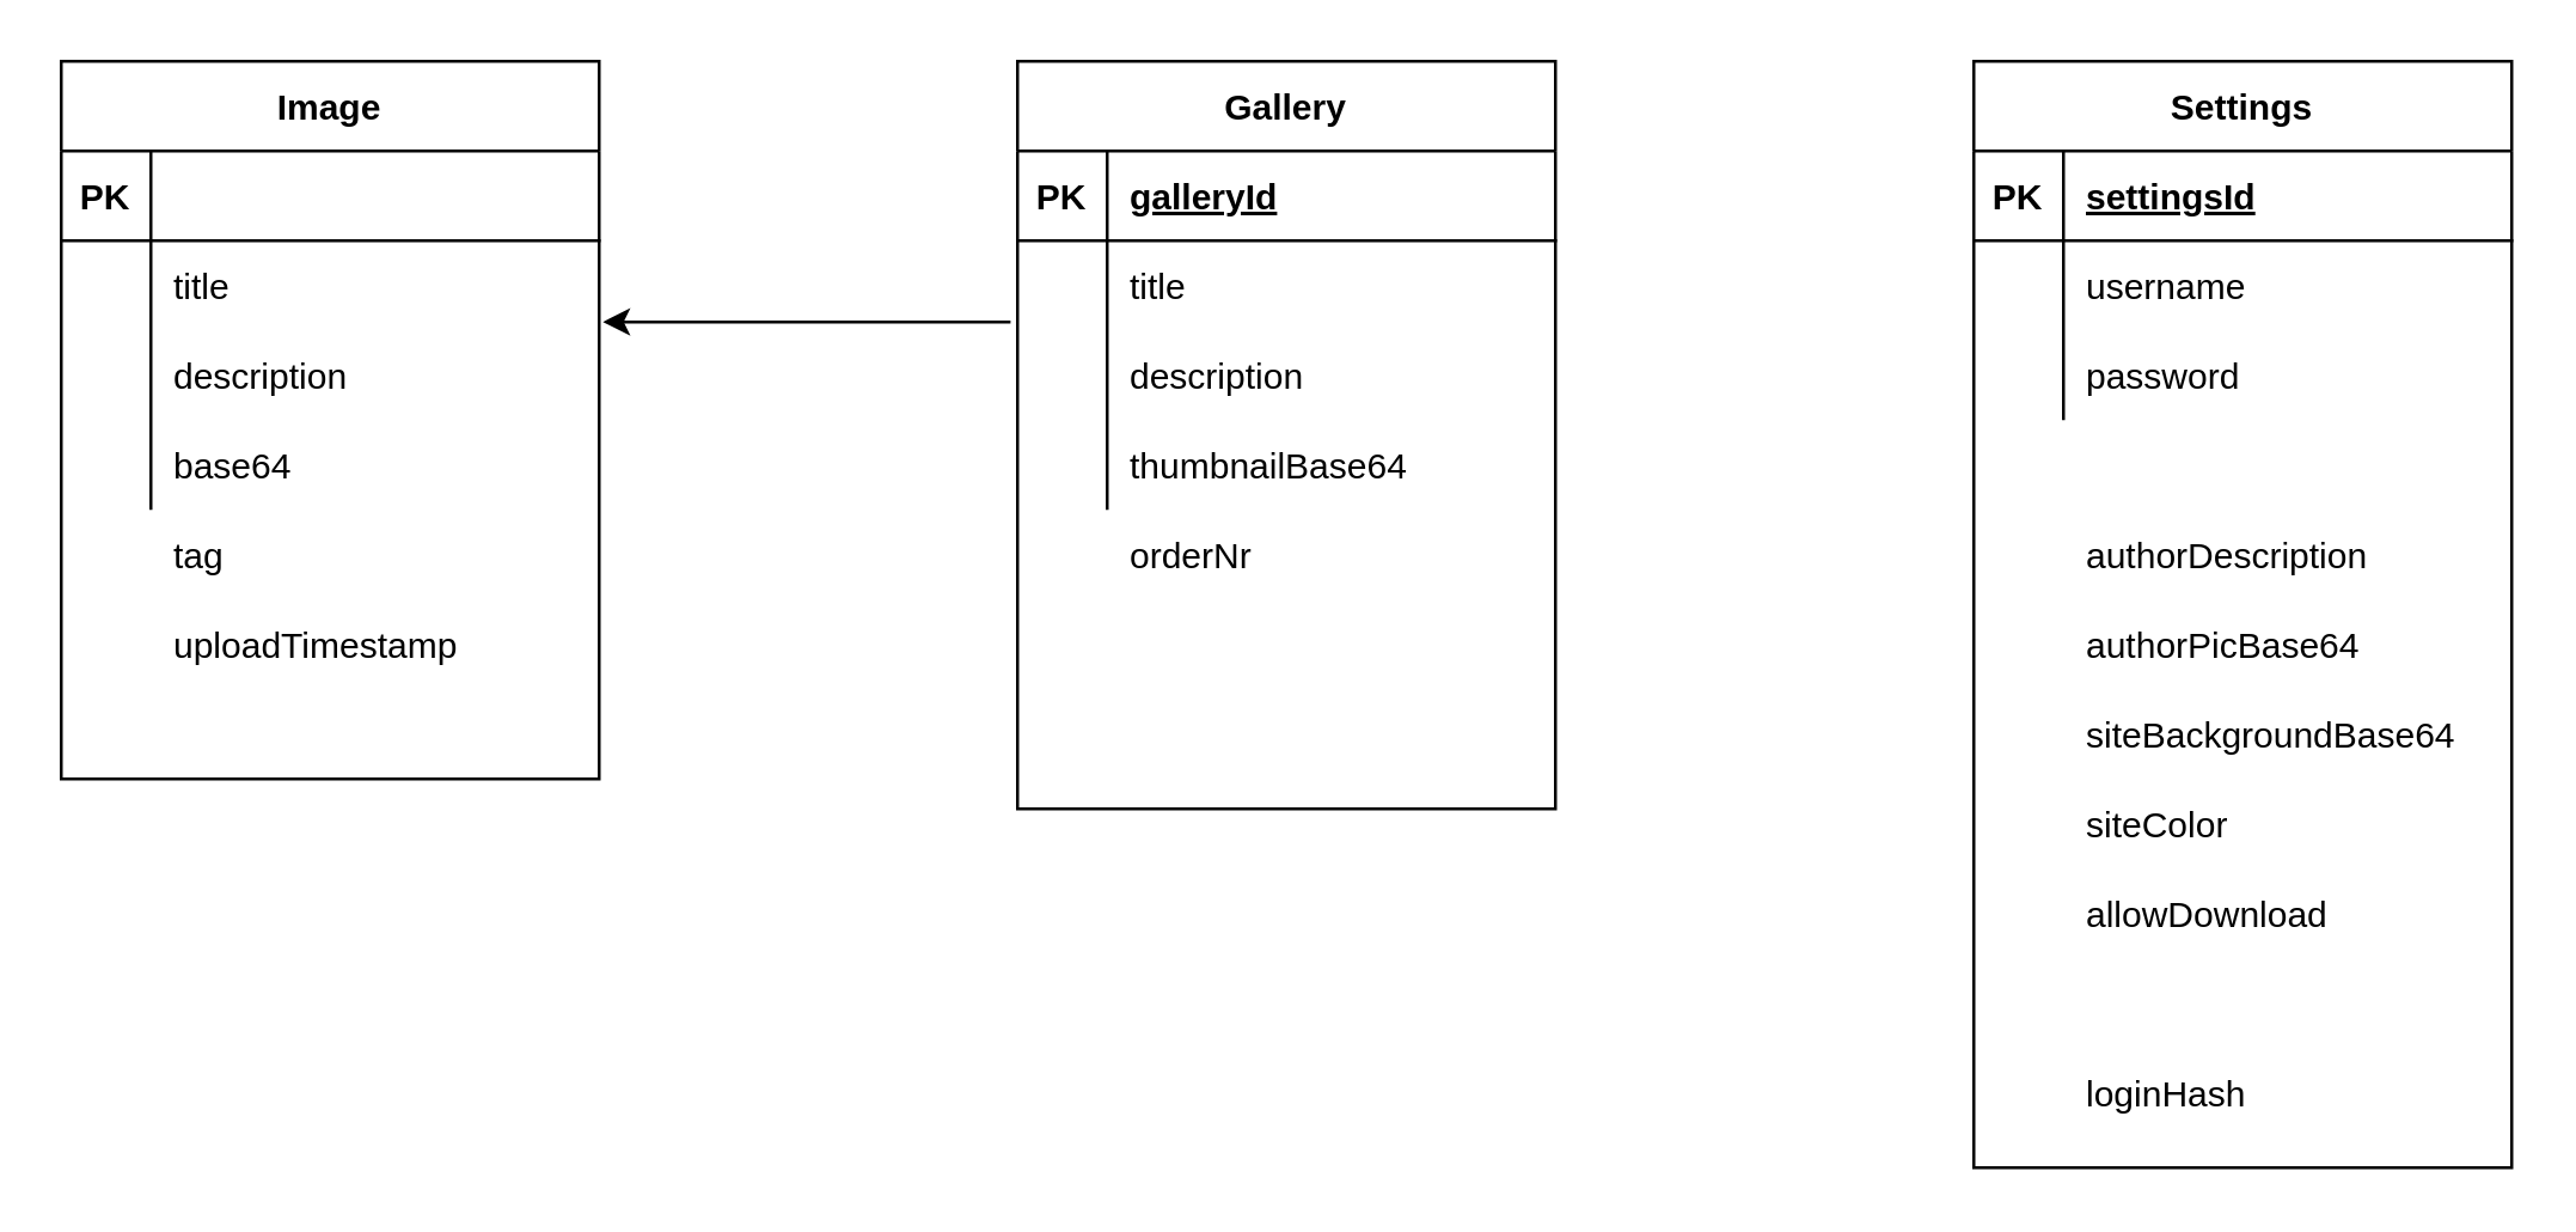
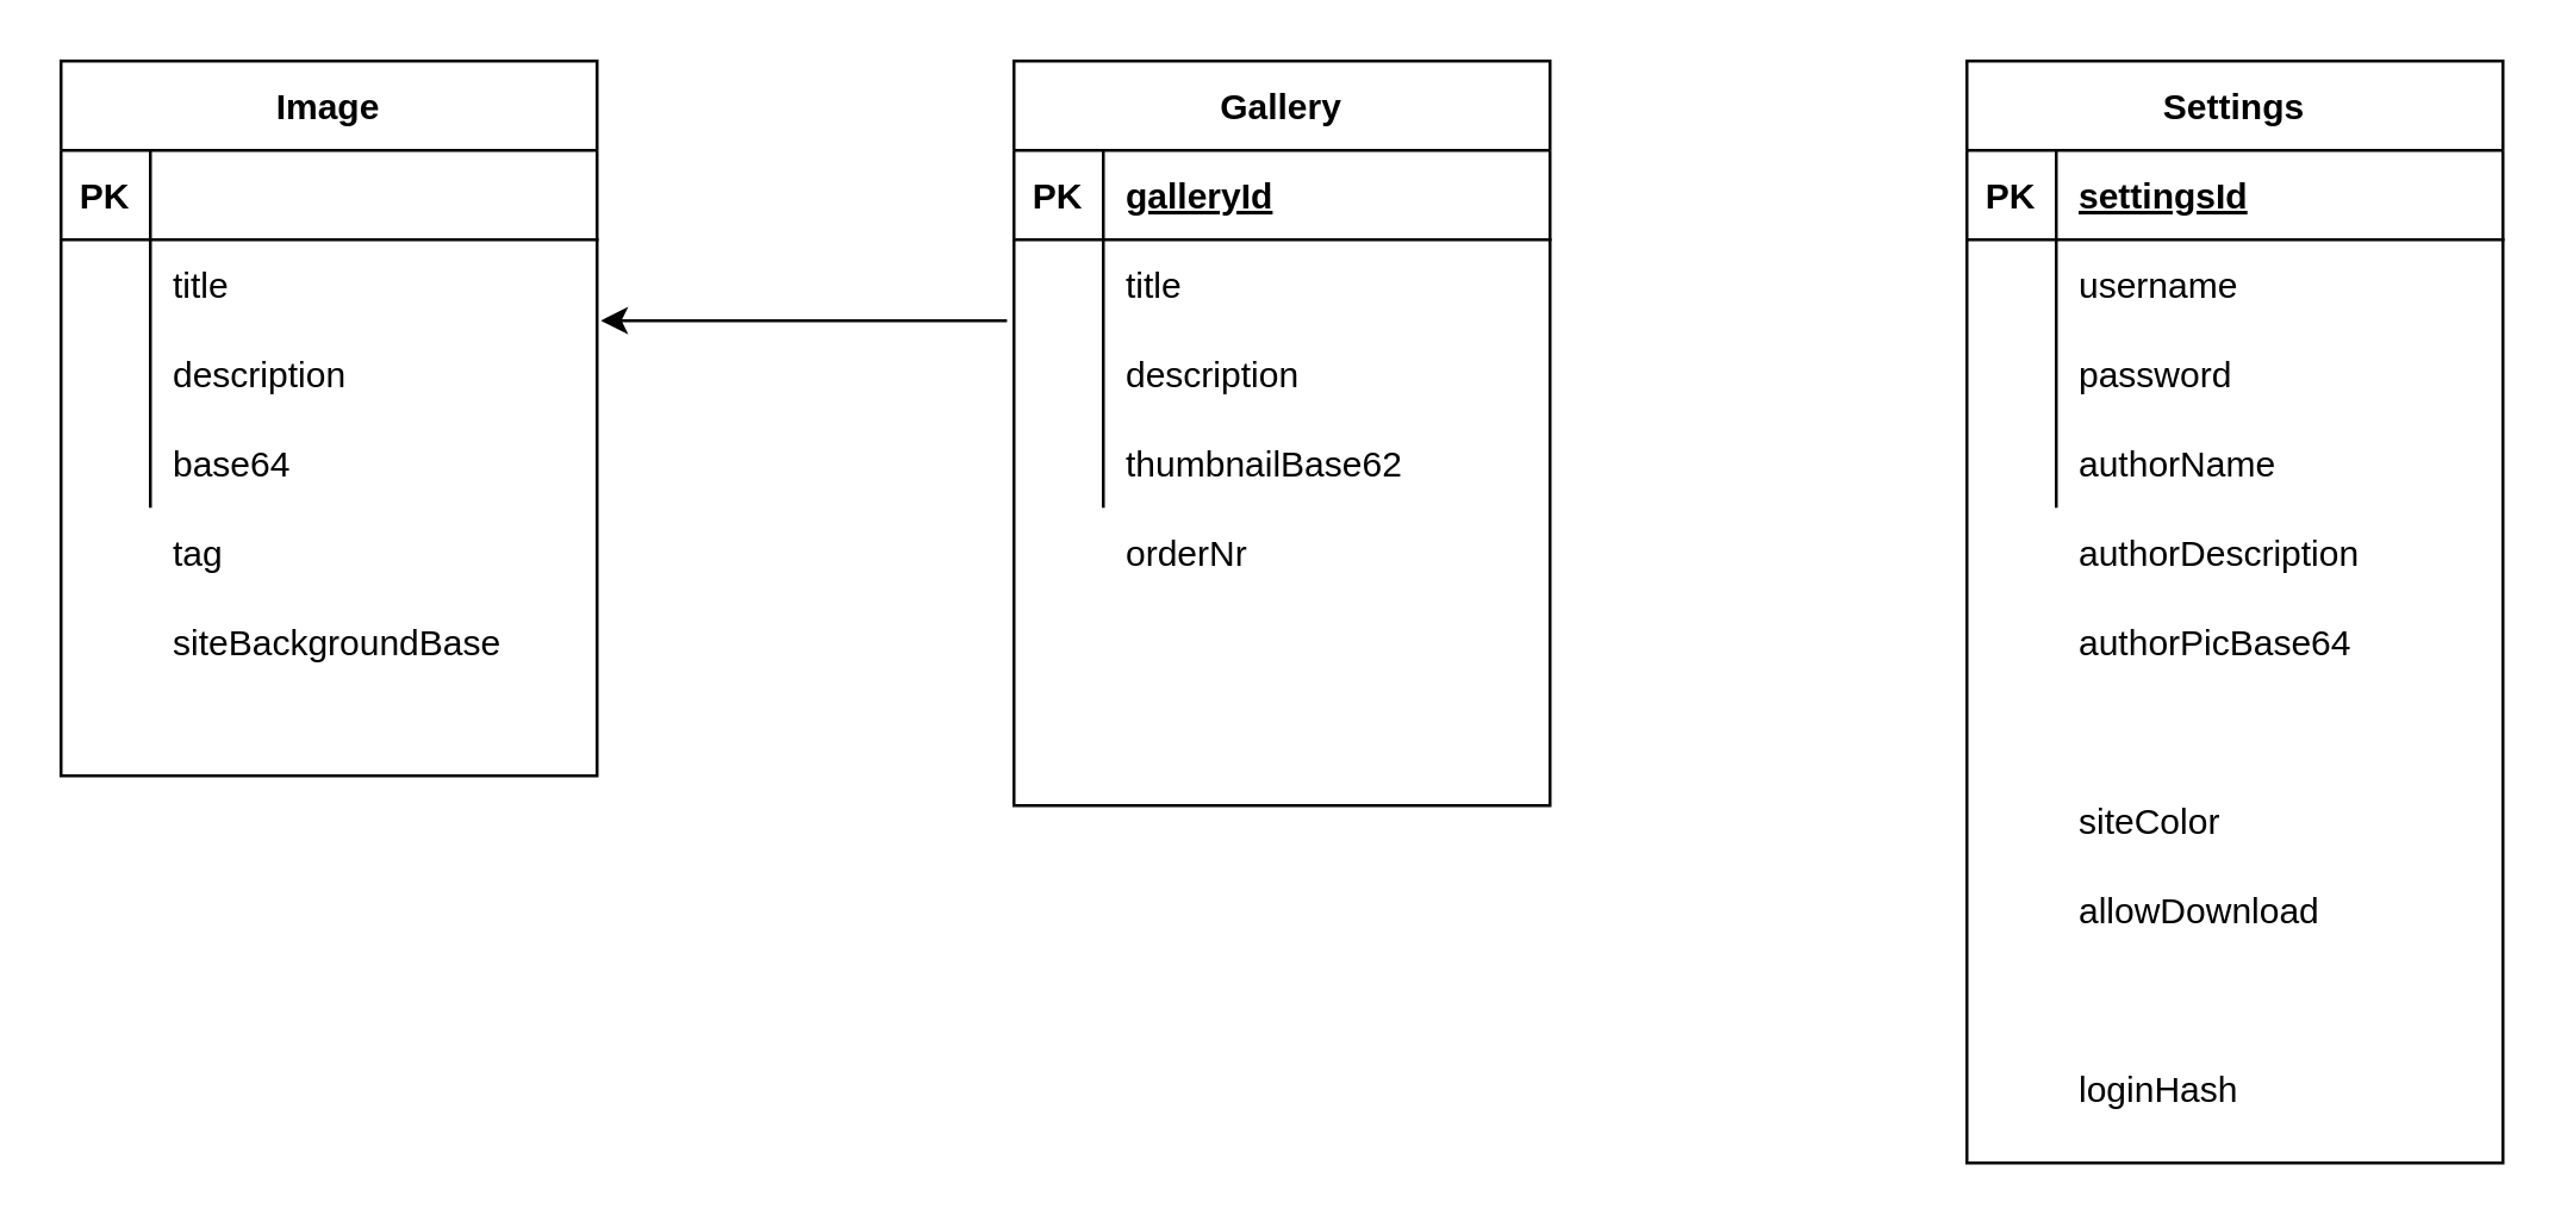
  <mxCell id="0" />
  <mxCell id="1" parent="0" />
  <mxCell id="2" value="Image" style="shape=table;startSize=30;container=1;collapsible=1;childLayout=tableLayout;fixedRows=1;rowLines=0;fontStyle=1;align=center;resizeLast=1;" parent="1" vertex="1"><mxGeometry x="20" y="20" width="180" height="240" as="geometry" /></mxCell>
  <mxCell id="3" value="" style="shape=partialRectangle;collapsible=0;dropTarget=0;pointerEvents=0;fillColor=none;top=0;left=0;bottom=1;right=0;points=[[0,0.5],[1,0.5]];portConstraint=eastwest;" parent="2" vertex="1"><mxGeometry y="30" width="180" height="30" as="geometry" /></mxCell>
  <mxCell id="4" value="PK" style="shape=partialRectangle;connectable=0;fillColor=none;top=0;left=0;bottom=0;right=0;fontStyle=1;overflow=hidden;" parent="3" vertex="1"><mxGeometry width="30" height="30" as="geometry" /></mxCell>
  <mxCell id="5" value="" style="shape=partialRectangle;collapsible=0;dropTarget=0;pointerEvents=0;fillColor=none;top=0;left=0;bottom=0;right=0;points=[[0,0.5],[1,0.5]];portConstraint=eastwest;" parent="2" vertex="1"><mxGeometry y="60" width="180" height="30" as="geometry" /></mxCell>
  <mxCell id="6" value="" style="shape=partialRectangle;connectable=0;fillColor=none;top=0;left=0;bottom=0;right=0;editable=1;overflow=hidden;" parent="5" vertex="1"><mxGeometry width="30" height="30" as="geometry" /></mxCell>
  <mxCell id="7" value="title" style="shape=partialRectangle;connectable=0;fillColor=none;top=0;left=0;bottom=0;right=0;align=left;spacingLeft=6;overflow=hidden;" parent="5" vertex="1"><mxGeometry x="30" width="150" height="30" as="geometry" /></mxCell>
  <mxCell id="8" value="" style="shape=partialRectangle;collapsible=0;dropTarget=0;pointerEvents=0;fillColor=none;top=0;left=0;bottom=0;right=0;points=[[0,0.5],[1,0.5]];portConstraint=eastwest;" parent="2" vertex="1"><mxGeometry y="90" width="180" height="30" as="geometry" /></mxCell>
  <mxCell id="9" value="" style="shape=partialRectangle;connectable=0;fillColor=none;top=0;left=0;bottom=0;right=0;editable=1;overflow=hidden;" parent="8" vertex="1"><mxGeometry width="30" height="30" as="geometry" /></mxCell>
  <mxCell id="10" value="description" style="shape=partialRectangle;connectable=0;fillColor=none;top=0;left=0;bottom=0;right=0;align=left;spacingLeft=6;overflow=hidden;" parent="8" vertex="1"><mxGeometry x="30" width="150" height="30" as="geometry" /></mxCell>
  <mxCell id="11" value="" style="shape=partialRectangle;collapsible=0;dropTarget=0;pointerEvents=0;fillColor=none;top=0;left=0;bottom=0;right=0;points=[[0,0.5],[1,0.5]];portConstraint=eastwest;" parent="2" vertex="1"><mxGeometry y="120" width="180" height="30" as="geometry" /></mxCell>
  <mxCell id="12" value="" style="shape=partialRectangle;connectable=0;fillColor=none;top=0;left=0;bottom=0;right=0;editable=1;overflow=hidden;" parent="11" vertex="1"><mxGeometry width="30" height="30" as="geometry" /></mxCell>
  <mxCell id="13" value="base64" style="shape=partialRectangle;connectable=0;fillColor=none;top=0;left=0;bottom=0;right=0;align=left;spacingLeft=6;overflow=hidden;" parent="11" vertex="1"><mxGeometry x="30" width="150" height="30" as="geometry" /></mxCell>
  <mxCell id="14" value="Gallery" style="shape=table;startSize=30;container=1;collapsible=1;childLayout=tableLayout;fixedRows=1;rowLines=0;fontStyle=1;align=center;resizeLast=1;" parent="1" vertex="1"><mxGeometry x="340" y="20" width="180" height="250" as="geometry" /></mxCell>
  <mxCell id="15" value="" style="shape=partialRectangle;collapsible=0;dropTarget=0;pointerEvents=0;fillColor=none;top=0;left=0;bottom=1;right=0;points=[[0,0.5],[1,0.5]];portConstraint=eastwest;" parent="14" vertex="1"><mxGeometry y="30" width="180" height="30" as="geometry" /></mxCell>
  <mxCell id="16" value="PK" style="shape=partialRectangle;connectable=0;fillColor=none;top=0;left=0;bottom=0;right=0;fontStyle=1;overflow=hidden;" parent="15" vertex="1"><mxGeometry width="30" height="30" as="geometry" /></mxCell>
  <mxCell id="17" value="galleryId" style="shape=partialRectangle;connectable=0;fillColor=none;top=0;left=0;bottom=0;right=0;align=left;spacingLeft=6;fontStyle=5;overflow=hidden;" parent="15" vertex="1"><mxGeometry x="30" width="150" height="30" as="geometry" /></mxCell>
  <mxCell id="18" value="" style="shape=partialRectangle;collapsible=0;dropTarget=0;pointerEvents=0;fillColor=none;top=0;left=0;bottom=0;right=0;points=[[0,0.5],[1,0.5]];portConstraint=eastwest;" parent="14" vertex="1"><mxGeometry y="60" width="180" height="30" as="geometry" /></mxCell>
  <mxCell id="19" value="" style="shape=partialRectangle;connectable=0;fillColor=none;top=0;left=0;bottom=0;right=0;editable=1;overflow=hidden;" parent="18" vertex="1"><mxGeometry width="30" height="30" as="geometry" /></mxCell>
  <mxCell id="20" value="title" style="shape=partialRectangle;connectable=0;fillColor=none;top=0;left=0;bottom=0;right=0;align=left;spacingLeft=6;overflow=hidden;" parent="18" vertex="1"><mxGeometry x="30" width="150" height="30" as="geometry" /></mxCell>
  <mxCell id="21" value="" style="shape=partialRectangle;collapsible=0;dropTarget=0;pointerEvents=0;fillColor=none;top=0;left=0;bottom=0;right=0;points=[[0,0.5],[1,0.5]];portConstraint=eastwest;" parent="14" vertex="1"><mxGeometry y="90" width="180" height="30" as="geometry" /></mxCell>
  <mxCell id="22" value="" style="shape=partialRectangle;connectable=0;fillColor=none;top=0;left=0;bottom=0;right=0;editable=1;overflow=hidden;" parent="21" vertex="1"><mxGeometry width="30" height="30" as="geometry" /></mxCell>
  <mxCell id="23" value="description" style="shape=partialRectangle;connectable=0;fillColor=none;top=0;left=0;bottom=0;right=0;align=left;spacingLeft=6;overflow=hidden;" parent="21" vertex="1"><mxGeometry x="30" width="150" height="30" as="geometry" /></mxCell>
  <mxCell id="24" value="" style="shape=partialRectangle;collapsible=0;dropTarget=0;pointerEvents=0;fillColor=none;top=0;left=0;bottom=0;right=0;points=[[0,0.5],[1,0.5]];portConstraint=eastwest;dashed=1;" parent="14" vertex="1"><mxGeometry y="120" width="180" height="30" as="geometry" /></mxCell>
  <mxCell id="25" value="" style="shape=partialRectangle;connectable=0;fillColor=none;top=0;left=0;bottom=0;right=0;editable=1;overflow=hidden;" parent="24" vertex="1"><mxGeometry width="30" height="30" as="geometry" /></mxCell>
- <mxCell id="26" value="thumbnailBase64" style="shape=partialRectangle;connectable=0;fillColor=none;top=0;left=0;bottom=0;right=0;align=left;spacingLeft=6;overflow=hidden;dashed=1;" parent="24" vertex="1"><mxGeometry x="30" width="150" height="30" as="geometry" /></mxCell>
+ <mxCell id="26" value="thumbnailBase62" style="shape=partialRectangle;connectable=0;fillColor=none;top=0;left=0;bottom=0;right=0;align=left;spacingLeft=6;overflow=hidden;dashed=1;" parent="24" vertex="1"><mxGeometry x="30" width="150" height="30" as="geometry" /></mxCell>
  <mxCell id="27" value="" style="endArrow=none;html=1;startArrow=classic;startFill=1;exitX=1.007;exitY=-0.095;exitDx=0;exitDy=0;exitPerimeter=0;entryX=-0.013;entryY=0.905;entryDx=0;entryDy=0;entryPerimeter=0;" parent="1" source="8" target="18" edge="1"><mxGeometry width="50" height="50" relative="1" as="geometry"><mxPoint x="190" y="100" as="sourcePoint" /><mxPoint x="329" y="100" as="targetPoint" /></mxGeometry></mxCell>
  <mxCell id="28" value="Settings" style="shape=table;startSize=30;container=1;collapsible=1;childLayout=tableLayout;fixedRows=1;rowLines=0;fontStyle=1;align=center;resizeLast=1;" parent="1" vertex="1"><mxGeometry x="660" y="20" width="180" height="370" as="geometry" /></mxCell>
  <mxCell id="29" value="" style="shape=partialRectangle;collapsible=0;dropTarget=0;pointerEvents=0;fillColor=none;top=0;left=0;bottom=1;right=0;points=[[0,0.5],[1,0.5]];portConstraint=eastwest;" parent="28" vertex="1"><mxGeometry y="30" width="180" height="30" as="geometry" /></mxCell>
  <mxCell id="30" value="PK" style="shape=partialRectangle;connectable=0;fillColor=none;top=0;left=0;bottom=0;right=0;fontStyle=1;overflow=hidden;" parent="29" vertex="1"><mxGeometry width="30" height="30" as="geometry" /></mxCell>
  <mxCell id="31" value="settingsId" style="shape=partialRectangle;connectable=0;fillColor=none;top=0;left=0;bottom=0;right=0;align=left;spacingLeft=6;fontStyle=5;overflow=hidden;" parent="29" vertex="1"><mxGeometry x="30" width="150" height="30" as="geometry" /></mxCell>
  <mxCell id="32" value="" style="shape=partialRectangle;collapsible=0;dropTarget=0;pointerEvents=0;fillColor=none;top=0;left=0;bottom=0;right=0;points=[[0,0.5],[1,0.5]];portConstraint=eastwest;" parent="28" vertex="1"><mxGeometry y="60" width="180" height="30" as="geometry" /></mxCell>
  <mxCell id="33" value="" style="shape=partialRectangle;connectable=0;fillColor=none;top=0;left=0;bottom=0;right=0;editable=1;overflow=hidden;" parent="32" vertex="1"><mxGeometry width="30" height="30" as="geometry" /></mxCell>
  <mxCell id="34" value="username" style="shape=partialRectangle;connectable=0;fillColor=none;top=0;left=0;bottom=0;right=0;align=left;spacingLeft=6;overflow=hidden;" parent="32" vertex="1"><mxGeometry x="30" width="150" height="30" as="geometry" /></mxCell>
  <mxCell id="35" value="" style="shape=partialRectangle;collapsible=0;dropTarget=0;pointerEvents=0;fillColor=none;top=0;left=0;bottom=0;right=0;points=[[0,0.5],[1,0.5]];portConstraint=eastwest;" parent="28" vertex="1"><mxGeometry y="90" width="180" height="30" as="geometry" /></mxCell>
  <mxCell id="36" value="" style="shape=partialRectangle;connectable=0;fillColor=none;top=0;left=0;bottom=0;right=0;editable=1;overflow=hidden;" parent="35" vertex="1"><mxGeometry width="30" height="30" as="geometry" /></mxCell>
  <mxCell id="37" value="password" style="shape=partialRectangle;connectable=0;fillColor=none;top=0;left=0;bottom=0;right=0;align=left;spacingLeft=6;overflow=hidden;" parent="35" vertex="1"><mxGeometry x="30" width="150" height="30" as="geometry" /></mxCell>
  <mxCell id="38" value="" style="shape=partialRectangle;collapsible=0;dropTarget=0;pointerEvents=0;fillColor=none;top=0;left=0;bottom=0;right=0;points=[[0,0.5],[1,0.5]];portConstraint=eastwest;" parent="28" vertex="1"><mxGeometry y="120" width="180" height="30" as="geometry" /></mxCell>
  <mxCell id="39" value="" style="shape=partialRectangle;connectable=0;fillColor=none;top=0;left=0;bottom=0;right=0;editable=1;overflow=hidden;" parent="38" vertex="1"><mxGeometry width="30" height="30" as="geometry" /></mxCell>
+ <mxCell id="40" value="authorName" style="shape=partialRectangle;connectable=0;fillColor=none;top=0;left=0;bottom=0;right=0;align=left;spacingLeft=6;overflow=hidden;" parent="38" vertex="1"><mxGeometry x="30" width="150" height="30" as="geometry" /></mxCell>
  <mxCell id="41" value="orderNr" style="shape=partialRectangle;connectable=0;fillColor=none;top=0;left=0;bottom=0;right=0;align=left;spacingLeft=6;overflow=hidden;" parent="1" vertex="1"><mxGeometry x="370" y="170" width="150" height="30" as="geometry" /></mxCell>
  <mxCell id="42" value="tag" style="shape=partialRectangle;connectable=0;fillColor=none;top=0;left=0;bottom=0;right=0;align=left;spacingLeft=6;overflow=hidden;" parent="1" vertex="1"><mxGeometry x="50" y="170" width="150" height="30" as="geometry" /></mxCell>
- <mxCell id="43" value="uploadTimestamp" style="shape=partialRectangle;connectable=0;fillColor=none;top=0;left=0;bottom=0;right=0;align=left;spacingLeft=6;overflow=hidden;" parent="1" vertex="1"><mxGeometry x="50" y="200" width="150" height="30" as="geometry" /></mxCell>
+ <mxCell id="43" value="siteBackgroundBase" style="shape=partialRectangle;connectable=0;fillColor=none;top=0;left=0;bottom=0;right=0;align=left;spacingLeft=6;overflow=hidden;" parent="1" vertex="1"><mxGeometry x="50" y="200" width="150" height="30" as="geometry" /></mxCell>
  <mxCell id="44" value="authorDescription" style="shape=partialRectangle;connectable=0;fillColor=none;top=0;left=0;bottom=0;right=0;align=left;spacingLeft=6;overflow=hidden;" parent="1" vertex="1"><mxGeometry x="690" y="170" width="150" height="30" as="geometry" /></mxCell>
  <mxCell id="45" value="authorPicBase64" style="shape=partialRectangle;connectable=0;fillColor=none;top=0;left=0;bottom=0;right=0;align=left;spacingLeft=6;overflow=hidden;" parent="1" vertex="1"><mxGeometry x="690" y="200" width="150" height="30" as="geometry" /></mxCell>
- <mxCell id="46" value="siteBackgroundBase64" style="shape=partialRectangle;connectable=0;fillColor=none;top=0;left=0;bottom=0;right=0;align=left;spacingLeft=6;overflow=hidden;" parent="1" vertex="1"><mxGeometry x="690" y="230" width="150" height="30" as="geometry" /></mxCell>
  <mxCell id="47" value="allowDownload" style="shape=partialRectangle;connectable=0;fillColor=none;top=0;left=0;bottom=0;right=0;align=left;spacingLeft=6;overflow=hidden;" parent="1" vertex="1"><mxGeometry x="690" y="290" width="150" height="30" as="geometry" /></mxCell>
  <mxCell id="48" value="siteColor" style="shape=partialRectangle;connectable=0;fillColor=none;top=0;left=0;bottom=0;right=0;align=left;spacingLeft=6;overflow=hidden;" parent="1" vertex="1"><mxGeometry x="690" y="260" width="150" height="30" as="geometry" /></mxCell>
  <mxCell id="49" value="loginHash" style="shape=partialRectangle;connectable=0;fillColor=none;top=0;left=0;bottom=0;right=0;align=left;spacingLeft=6;overflow=hidden;" parent="1" vertex="1"><mxGeometry x="690" y="350" width="150" height="30" as="geometry" /></mxCell>
